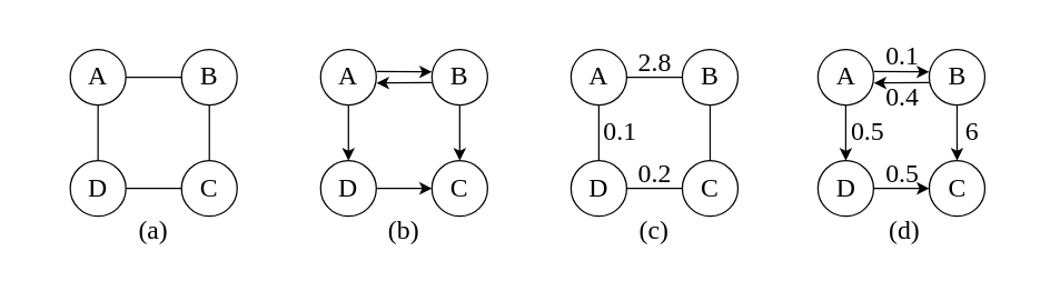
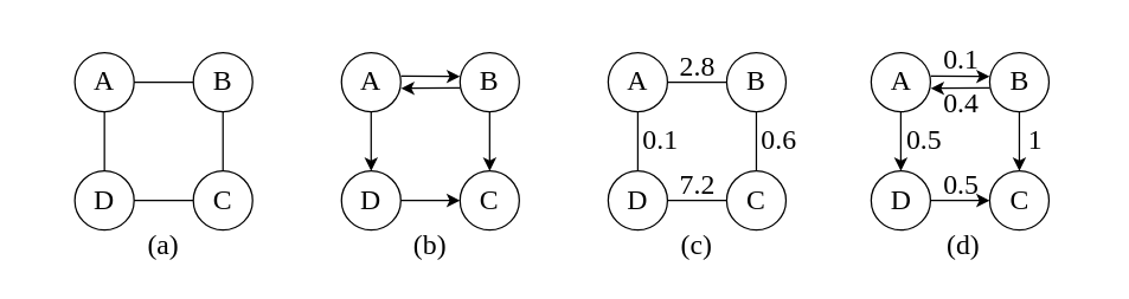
  <mxCell id="0" />
  <mxCell id="1" parent="0" />
  <mxCell id="2" value="&lt;font style=&quot;font-size: 19px;&quot; face=&quot;Times New Roman&quot;&gt;(a)&lt;/font&gt;" style="rounded=0;whiteSpace=wrap;html=1;container=1;verticalAlign=bottom;strokeColor=none;fontFamily=Times New Roman;fontSize=19;fillColor=none;" parent="1" vertex="1"><mxGeometry x="20" y="30" width="180" height="150" as="geometry"><mxRectangle x="177" y="190" width="50" height="40" as="alternateBounds" /></mxGeometry></mxCell>
  <mxCell id="3" value="" style="group" parent="2" vertex="1" connectable="0"><mxGeometry x="30" y="5" width="120" height="120" as="geometry" /></mxCell>
  <mxCell id="4" value="A" style="ellipse;whiteSpace=wrap;html=1;fontFamily=Times New Roman;fontSize=19;" parent="3" vertex="1"><mxGeometry width="40" height="40" as="geometry" /></mxCell>
  <mxCell id="5" value="D" style="ellipse;whiteSpace=wrap;html=1;fontFamily=Times New Roman;fontSize=19;" parent="3" vertex="1"><mxGeometry y="80" width="40" height="40" as="geometry" /></mxCell>
  <mxCell id="6" style="edgeStyle=none;html=1;endArrow=none;endFill=0;" parent="3" source="4" target="5" edge="1"><mxGeometry relative="1" as="geometry" /></mxCell>
  <mxCell id="7" value="B" style="ellipse;whiteSpace=wrap;html=1;fontFamily=Times New Roman;fontSize=19;" parent="3" vertex="1"><mxGeometry x="80" width="40" height="40" as="geometry" /></mxCell>
  <mxCell id="8" style="edgeStyle=none;html=1;endArrow=none;endFill=0;" parent="3" source="4" target="7" edge="1"><mxGeometry relative="1" as="geometry" /></mxCell>
  <mxCell id="9" style="edgeStyle=none;html=1;endArrow=none;endFill=0;" parent="3" source="10" target="5" edge="1"><mxGeometry relative="1" as="geometry" /></mxCell>
  <mxCell id="10" value="C" style="ellipse;whiteSpace=wrap;html=1;fontFamily=Times New Roman;fontSize=19;" parent="3" vertex="1"><mxGeometry x="80" y="80" width="40" height="40" as="geometry" /></mxCell>
  <mxCell id="11" style="edgeStyle=none;html=1;endArrow=none;endFill=0;" parent="3" source="7" target="10" edge="1"><mxGeometry relative="1" as="geometry" /></mxCell>
  <mxCell id="12" value="&lt;font style=&quot;font-size: 19px;&quot; face=&quot;Times New Roman&quot;&gt;(b)&lt;/font&gt;" style="rounded=0;whiteSpace=wrap;html=1;container=1;verticalAlign=bottom;strokeColor=none;fontFamily=Times New Roman;fontSize=19;fillColor=none;" parent="1" vertex="1"><mxGeometry x="200" y="30" width="180" height="150" as="geometry"><mxRectangle x="177" y="190" width="50" height="40" as="alternateBounds" /></mxGeometry></mxCell>
  <mxCell id="13" value="" style="group" parent="12" vertex="1" connectable="0"><mxGeometry x="30" y="5" width="120" height="120" as="geometry" /></mxCell>
  <mxCell id="14" value="A" style="ellipse;whiteSpace=wrap;html=1;fontFamily=Times New Roman;fontSize=19;" parent="13" vertex="1"><mxGeometry width="40" height="40" as="geometry" /></mxCell>
  <mxCell id="15" value="D" style="ellipse;whiteSpace=wrap;html=1;fontFamily=Times New Roman;fontSize=19;" parent="13" vertex="1"><mxGeometry y="80" width="40" height="40" as="geometry" /></mxCell>
  <mxCell id="16" style="edgeStyle=none;html=1;endArrow=classic;endFill=1;" parent="13" source="14" target="15" edge="1"><mxGeometry relative="1" as="geometry" /></mxCell>
  <mxCell id="17" style="edgeStyle=none;html=1;exitX=0;exitY=0.598;exitDx=0;exitDy=0;entryX=1.005;entryY=0.603;entryDx=0;entryDy=0;startArrow=none;startFill=0;endArrow=classic;endFill=1;exitPerimeter=0;entryPerimeter=0;" parent="13" source="18" target="14" edge="1"><mxGeometry relative="1" as="geometry" /></mxCell>
  <mxCell id="18" value="B" style="ellipse;whiteSpace=wrap;html=1;fontFamily=Times New Roman;fontSize=19;" parent="13" vertex="1"><mxGeometry x="80" width="40" height="40" as="geometry" /></mxCell>
  <mxCell id="19" style="edgeStyle=none;html=1;exitX=1.007;exitY=0.396;exitDx=0;exitDy=0;entryX=0;entryY=0.403;entryDx=0;entryDy=0;startArrow=none;startFill=0;endArrow=classic;endFill=1;exitPerimeter=0;entryPerimeter=0;" parent="13" source="14" target="18" edge="1"><mxGeometry relative="1" as="geometry" /></mxCell>
  <mxCell id="20" value="C" style="ellipse;whiteSpace=wrap;html=1;fontFamily=Times New Roman;fontSize=19;" parent="13" vertex="1"><mxGeometry x="80" y="80" width="40" height="40" as="geometry" /></mxCell>
  <mxCell id="21" style="edgeStyle=none;html=1;endArrow=classic;endFill=1;" parent="13" source="18" target="20" edge="1"><mxGeometry relative="1" as="geometry" /></mxCell>
  <mxCell id="22" style="edgeStyle=none;html=1;startArrow=none;startFill=0;endArrow=classic;endFill=1;" parent="13" source="15" target="20" edge="1"><mxGeometry relative="1" as="geometry" /></mxCell>
  <mxCell id="23" value="&lt;font style=&quot;font-size: 19px;&quot; face=&quot;Times New Roman&quot;&gt;(c)&lt;/font&gt;" style="rounded=0;whiteSpace=wrap;html=1;container=1;verticalAlign=bottom;strokeColor=none;fontFamily=Times New Roman;fontSize=19;fillColor=none;" parent="1" vertex="1"><mxGeometry x="380" y="30" width="180" height="150" as="geometry"><mxRectangle x="177" y="190" width="50" height="40" as="alternateBounds" /></mxGeometry></mxCell>
  <mxCell id="24" value="" style="group" parent="23" vertex="1" connectable="0"><mxGeometry x="30" y="-5" width="140" height="130" as="geometry" /></mxCell>
  <mxCell id="25" value="A" style="ellipse;whiteSpace=wrap;html=1;fontFamily=Times New Roman;fontSize=19;" parent="24" vertex="1"><mxGeometry y="10" width="40" height="40" as="geometry" /></mxCell>
  <mxCell id="26" value="D" style="ellipse;whiteSpace=wrap;html=1;fontFamily=Times New Roman;fontSize=19;" parent="24" vertex="1"><mxGeometry y="90" width="40" height="40" as="geometry" /></mxCell>
  <mxCell id="27" style="edgeStyle=none;html=1;endArrow=none;endFill=0;" parent="24" source="25" target="26" edge="1"><mxGeometry relative="1" as="geometry" /></mxCell>
  <mxCell id="28" value="B" style="ellipse;whiteSpace=wrap;html=1;fontFamily=Times New Roman;fontSize=19;" parent="24" vertex="1"><mxGeometry x="80" y="10" width="40" height="40" as="geometry" /></mxCell>
  <mxCell id="29" style="edgeStyle=none;html=1;endArrow=none;endFill=0;" parent="24" source="25" target="28" edge="1"><mxGeometry relative="1" as="geometry" /></mxCell>
  <mxCell id="30" style="edgeStyle=none;html=1;endArrow=none;endFill=0;" parent="24" source="31" target="26" edge="1"><mxGeometry relative="1" as="geometry" /></mxCell>
  <mxCell id="31" value="C" style="ellipse;whiteSpace=wrap;html=1;fontFamily=Times New Roman;fontSize=19;" parent="24" vertex="1"><mxGeometry x="80" y="90" width="40" height="40" as="geometry" /></mxCell>
  <mxCell id="32" style="edgeStyle=none;html=1;endArrow=none;endFill=0;" parent="24" source="28" target="31" edge="1"><mxGeometry relative="1" as="geometry" /></mxCell>
  <mxCell id="33" value="2.8" style="text;html=1;align=center;verticalAlign=middle;resizable=0;points=[];autosize=1;strokeColor=none;fillColor=none;fontSize=19;fontFamily=Times New Roman;" parent="24" vertex="1"><mxGeometry x="35" width="50" height="40" as="geometry" /></mxCell>
- <mxCell id="34" value="0.2" style="text;html=1;align=center;verticalAlign=middle;resizable=0;points=[];autosize=1;strokeColor=none;fillColor=none;fontSize=19;fontFamily=Times New Roman;" parent="24" vertex="1"><mxGeometry x="35" y="80" width="50" height="40" as="geometry" /></mxCell>
+ <mxCell id="34" value="7.2" style="text;html=1;align=center;verticalAlign=middle;resizable=0;points=[];autosize=1;strokeColor=none;fillColor=none;fontSize=19;fontFamily=Times New Roman;" parent="24" vertex="1"><mxGeometry x="35" y="80" width="50" height="40" as="geometry" /></mxCell>
+ <mxCell id="35" value="0.6" style="text;html=1;align=center;verticalAlign=middle;resizable=0;points=[];autosize=1;strokeColor=none;fillColor=none;fontSize=19;fontFamily=Times New Roman;" parent="24" vertex="1"><mxGeometry x="90" y="50" width="50" height="40" as="geometry" /></mxCell>
  <mxCell id="36" value="0.1" style="text;html=1;align=center;verticalAlign=middle;resizable=0;points=[];autosize=1;strokeColor=none;fillColor=none;fontSize=19;fontFamily=Times New Roman;" parent="24" vertex="1"><mxGeometry x="10" y="50" width="50" height="40" as="geometry" /></mxCell>
  <mxCell id="37" value="&lt;font style=&quot;font-size: 19px;&quot; face=&quot;Times New Roman&quot;&gt;(d)&lt;/font&gt;" style="rounded=0;whiteSpace=wrap;html=1;container=1;verticalAlign=bottom;strokeColor=none;fontFamily=Times New Roman;fontSize=19;fillColor=none;" parent="1" vertex="1"><mxGeometry x="560" y="30" width="180" height="150" as="geometry"><mxRectangle x="177" y="190" width="50" height="40" as="alternateBounds" /></mxGeometry></mxCell>
  <mxCell id="38" value="" style="group" parent="1" vertex="1" connectable="0"><mxGeometry x="587.5" y="20" width="125" height="135" as="geometry" /></mxCell>
  <mxCell id="39" value="A" style="ellipse;whiteSpace=wrap;html=1;fontFamily=Times New Roman;fontSize=19;" parent="38" vertex="1"><mxGeometry y="15" width="40" height="40" as="geometry" /></mxCell>
  <mxCell id="40" value="D" style="ellipse;whiteSpace=wrap;html=1;fontFamily=Times New Roman;fontSize=19;" parent="38" vertex="1"><mxGeometry y="95" width="40" height="40" as="geometry" /></mxCell>
  <mxCell id="41" style="edgeStyle=none;html=1;endArrow=classic;endFill=1;" parent="38" source="39" target="40" edge="1"><mxGeometry relative="1" as="geometry" /></mxCell>
  <mxCell id="42" style="edgeStyle=none;html=1;exitX=0;exitY=0.598;exitDx=0;exitDy=0;entryX=1.005;entryY=0.603;entryDx=0;entryDy=0;startArrow=none;startFill=0;endArrow=classic;endFill=1;exitPerimeter=0;entryPerimeter=0;" parent="38" source="43" target="39" edge="1"><mxGeometry relative="1" as="geometry" /></mxCell>
  <mxCell id="43" value="B" style="ellipse;whiteSpace=wrap;html=1;fontFamily=Times New Roman;fontSize=19;" parent="38" vertex="1"><mxGeometry x="80" y="15" width="40" height="40" as="geometry" /></mxCell>
  <mxCell id="44" style="edgeStyle=none;html=1;exitX=1.007;exitY=0.396;exitDx=0;exitDy=0;entryX=0;entryY=0.403;entryDx=0;entryDy=0;startArrow=none;startFill=0;endArrow=classic;endFill=1;exitPerimeter=0;entryPerimeter=0;" parent="38" source="39" target="43" edge="1"><mxGeometry relative="1" as="geometry" /></mxCell>
  <mxCell id="45" value="C" style="ellipse;whiteSpace=wrap;html=1;fontFamily=Times New Roman;fontSize=19;" parent="38" vertex="1"><mxGeometry x="80" y="95" width="40" height="40" as="geometry" /></mxCell>
  <mxCell id="46" style="edgeStyle=none;html=1;endArrow=classic;endFill=1;" parent="38" source="43" target="45" edge="1"><mxGeometry relative="1" as="geometry" /></mxCell>
  <mxCell id="47" value="0.1" style="text;html=1;align=center;verticalAlign=middle;resizable=0;points=[];autosize=1;strokeColor=none;fillColor=none;fontSize=19;fontFamily=Times New Roman;" parent="38" vertex="1"><mxGeometry x="35" width="50" height="40" as="geometry" /></mxCell>
  <mxCell id="48" value="0.4" style="text;html=1;align=center;verticalAlign=middle;resizable=0;points=[];autosize=1;strokeColor=none;fillColor=none;fontSize=19;fontFamily=Times New Roman;" parent="38" vertex="1"><mxGeometry x="35" y="30" width="50" height="40" as="geometry" /></mxCell>
- <mxCell id="49" value="6" style="text;html=1;align=center;verticalAlign=middle;resizable=0;points=[];autosize=1;strokeColor=none;fillColor=none;fontSize=19;fontFamily=Times New Roman;" parent="38" vertex="1"><mxGeometry x="95" y="55" width="30" height="40" as="geometry" /></mxCell>
+ <mxCell id="49" value="1" style="text;html=1;align=center;verticalAlign=middle;resizable=0;points=[];autosize=1;strokeColor=none;fillColor=none;fontSize=19;fontFamily=Times New Roman;" parent="38" vertex="1"><mxGeometry x="95" y="55" width="30" height="40" as="geometry" /></mxCell>
  <mxCell id="50" value="0.5" style="text;html=1;align=center;verticalAlign=middle;resizable=0;points=[];autosize=1;strokeColor=none;fillColor=none;fontSize=19;fontFamily=Times New Roman;" parent="38" vertex="1"><mxGeometry x="35" y="85" width="50" height="40" as="geometry" /></mxCell>
  <mxCell id="51" value="0.5" style="text;html=1;align=center;verticalAlign=middle;resizable=0;points=[];autosize=1;strokeColor=none;fillColor=none;fontSize=19;fontFamily=Times New Roman;" parent="38" vertex="1"><mxGeometry x="10" y="55" width="50" height="40" as="geometry" /></mxCell>
  <mxCell id="52" style="edgeStyle=none;html=1;startArrow=none;startFill=0;endArrow=classic;endFill=1;" parent="38" source="40" target="45" edge="1"><mxGeometry relative="1" as="geometry" /></mxCell>
